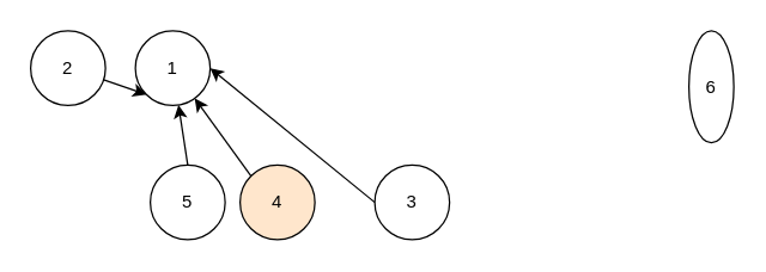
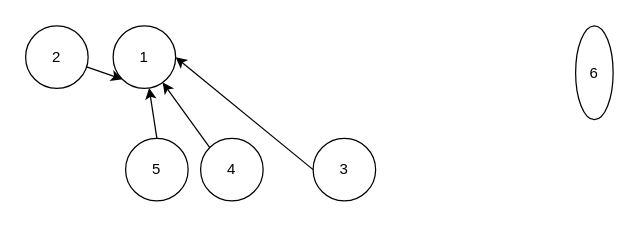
  <mxCell id="0" />
  <mxCell id="1" parent="0" />
  <mxCell id="2" style="edgeStyle=none;html=1;exitX=0.5;exitY=0;exitDx=0;exitDy=0;" edge="1" parent="1" source="3" target="4"><mxGeometry relative="1" as="geometry" /></mxCell>
  <mxCell id="3" value="5" style="ellipse;whiteSpace=wrap;html=1;aspect=fixed;" vertex="1" parent="1"><mxGeometry x="100" y="110" width="50" height="50" as="geometry" /></mxCell>
  <mxCell id="4" value="1" style="ellipse;whiteSpace=wrap;html=1;aspect=fixed;" vertex="1" parent="1"><mxGeometry x="90" y="20" width="50" height="50" as="geometry" /></mxCell>
  <mxCell id="5" style="edgeStyle=none;html=1;entryX=0;entryY=1;entryDx=0;entryDy=0;" edge="1" parent="1" source="6" target="4"><mxGeometry relative="1" as="geometry" /></mxCell>
  <mxCell id="6" value="2" style="ellipse;whiteSpace=wrap;html=1;aspect=fixed;" vertex="1" parent="1"><mxGeometry x="20" y="20" width="50" height="50" as="geometry" /></mxCell>
  <mxCell id="7" value="6" style="ellipse;whiteSpace=wrap;html=1;aspect=fixed;" vertex="1" parent="1"><mxGeometry x="460" y="20" width="30" height="75" as="geometry" /></mxCell>
  <mxCell id="8" style="edgeStyle=none;html=1;exitX=0;exitY=0;exitDx=0;exitDy=0;" edge="1" parent="1" source="9" target="4"><mxGeometry relative="1" as="geometry" /></mxCell>
- <mxCell id="9" value="4" style="ellipse;whiteSpace=wrap;html=1;aspect=fixed;fillColor=#ffe6cc;" vertex="1" parent="1"><mxGeometry x="160" y="110" width="50" height="50" as="geometry" /></mxCell>
+ <mxCell id="9" value="4" style="ellipse;whiteSpace=wrap;html=1;aspect=fixed;" vertex="1" parent="1"><mxGeometry x="160" y="110" width="50" height="50" as="geometry" /></mxCell>
  <mxCell id="10" style="edgeStyle=none;html=1;exitX=0;exitY=0.5;exitDx=0;exitDy=0;entryX=1;entryY=0.5;entryDx=0;entryDy=0;" edge="1" parent="1" source="11" target="4"><mxGeometry relative="1" as="geometry" /></mxCell>
  <mxCell id="11" value="3" style="ellipse;whiteSpace=wrap;html=1;aspect=fixed;" vertex="1" parent="1"><mxGeometry x="250" y="110" width="50" height="50" as="geometry" /></mxCell>
